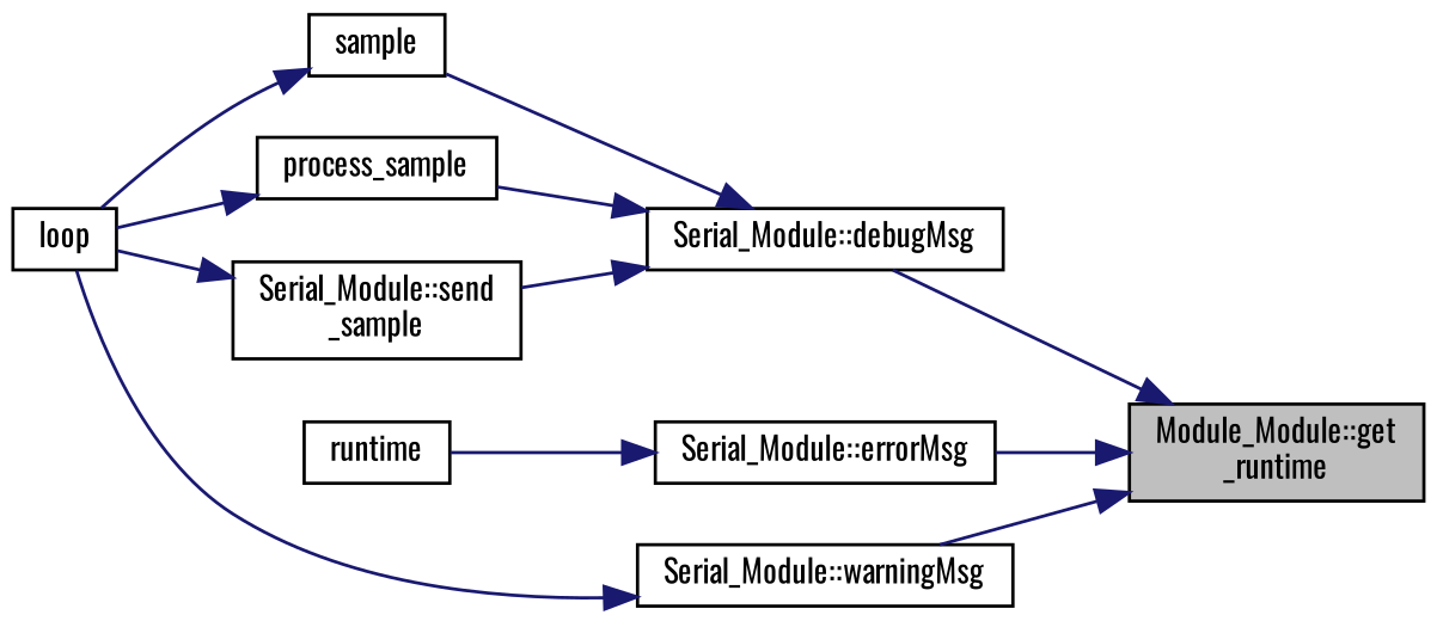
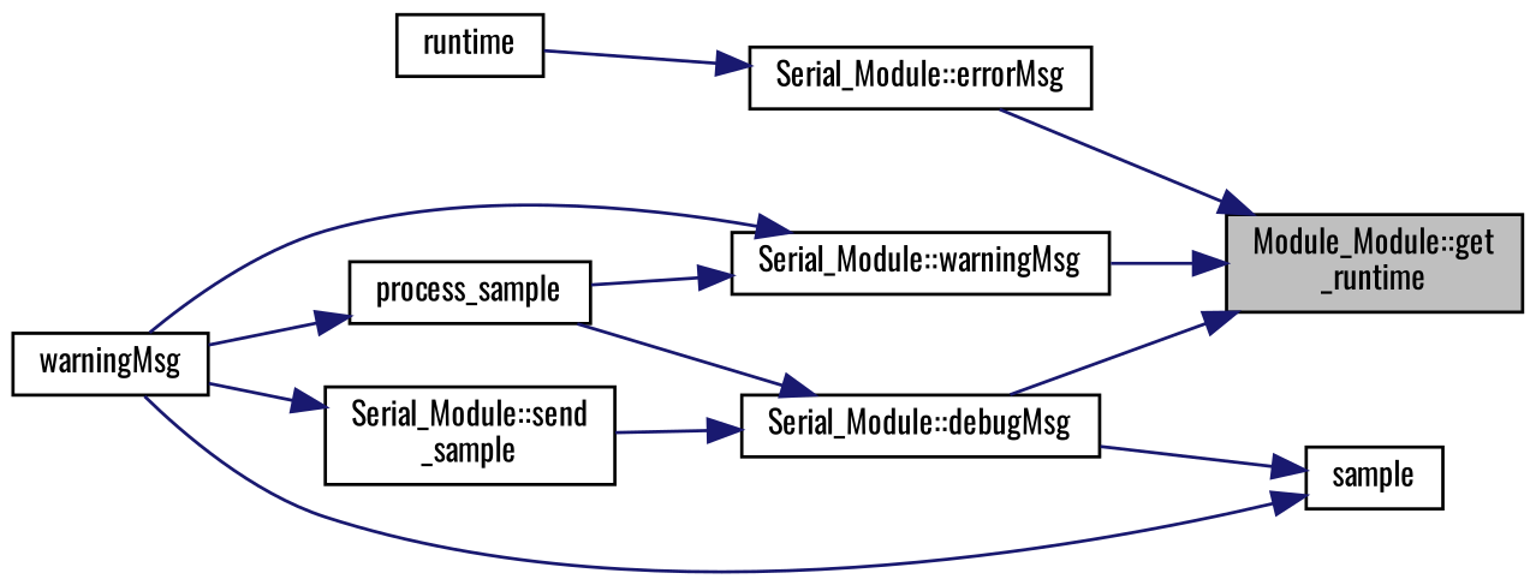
  digraph {
    fontname=Oswald
    rankdir=RL
    node [color=black fillcolor=white fontname=Oswald fontsize=10 shape=record style=filled]
    edge [color=midnightblue dir=back fontname=Oswald fontsize=10 labelfontname=Helvetica labelfontsize=10 style=solid]
    n1 [fillcolor=grey75 fontcolor=black height=0.2 label="Module_Module::get\l_runtime" width=0.4]
    n2 [height=0.2 label="Serial_Module::debugMsg" width=0.4]
    n3 [height=0.2 label="Serial_Module::errorMsg" width=0.4]
    n4 [height=0.2 label="Serial_Module::warningMsg" width=0.4]
    n5 [height=0.2 label=sample width=0.4]
    n6 [height=0.2 label=process_sample width=0.4]
    n7 [height=0.2 label="Serial_Module::send\l_sample" width=0.4]
    n8 [height=0.2 label=runtime width=0.4]
-   n9 [height=0.2 label=loop width=0.4]
+   n9 [height=0.2 label=warningMsg width=0.4]
    n1 -> n2
    n1 -> n3
    n1 -> n4
-   n2 -> n5
+   n5 -> n2
    n2 -> n6
    n2 -> n7
    n3 -> n8
+   n4 -> n6
    n4 -> n9
    n5 -> n9
    n6 -> n9
    n7 -> n9
  }
